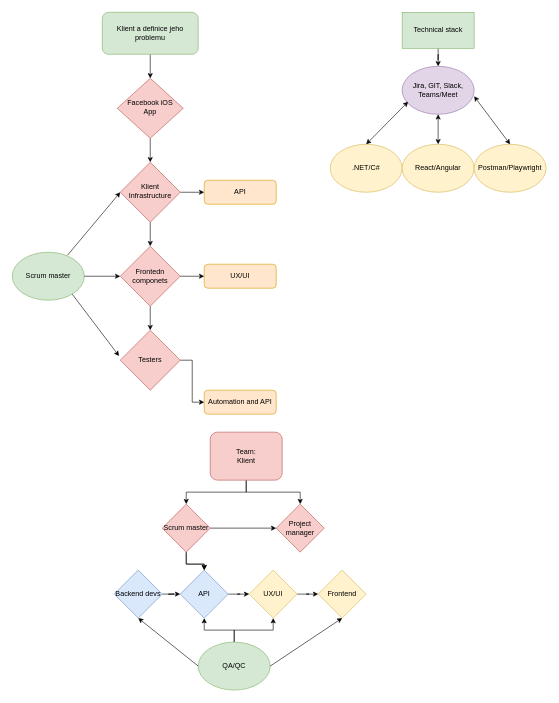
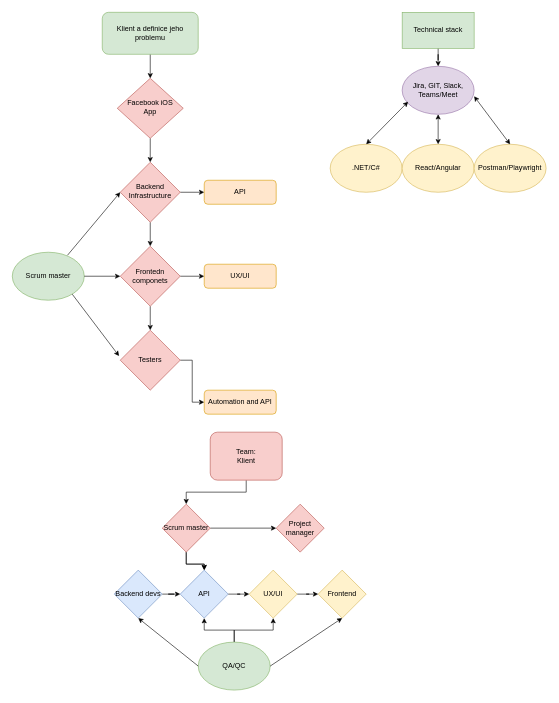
  <mxCell id="0" />
  <mxCell id="1" parent="0" />
  <mxCell id="2" value="" style="edgeStyle=orthogonalEdgeStyle;rounded=0;orthogonalLoop=1;jettySize=auto;html=1;" edge="1" parent="1" source="3" target="5"><mxGeometry relative="1" as="geometry" /></mxCell>
  <mxCell id="3" value="Klient a definice jeho problemu" style="rounded=1;whiteSpace=wrap;html=1;fontSize=12;glass=0;strokeWidth=1;shadow=0;fillColor=#d5e8d4;strokeColor=#82b366;" parent="1" vertex="1"><mxGeometry x="170" y="20" width="160" height="70" as="geometry" /></mxCell>
  <mxCell id="4" value="" style="edgeStyle=orthogonalEdgeStyle;rounded=0;orthogonalLoop=1;jettySize=auto;html=1;" edge="1" parent="1" source="5" target="8"><mxGeometry relative="1" as="geometry" /></mxCell>
  <mxCell id="5" value="Facebook iOS App" style="rhombus;whiteSpace=wrap;html=1;shadow=0;fontFamily=Helvetica;fontSize=12;align=center;strokeWidth=1;spacing=6;spacingTop=-4;fillColor=#f8cecc;strokeColor=#b85450;" parent="1" vertex="1"><mxGeometry x="195" y="130" width="110" height="100" as="geometry" /></mxCell>
  <mxCell id="6" value="" style="edgeStyle=orthogonalEdgeStyle;rounded=0;orthogonalLoop=1;jettySize=auto;html=1;" edge="1" parent="1" source="8" target="30"><mxGeometry relative="1" as="geometry" /></mxCell>
  <mxCell id="7" value="" style="edgeStyle=orthogonalEdgeStyle;rounded=0;orthogonalLoop=1;jettySize=auto;html=1;" edge="1" parent="1" source="8" target="9"><mxGeometry relative="1" as="geometry" /></mxCell>
- <mxCell id="8" value="Klient Infrastructure" style="rhombus;whiteSpace=wrap;html=1;shadow=0;fontFamily=Helvetica;fontSize=12;align=center;strokeWidth=1;spacing=6;spacingTop=-4;fillColor=#f8cecc;strokeColor=#b85450;" parent="1" vertex="1"><mxGeometry x="200" y="270" width="100" height="100" as="geometry" /></mxCell>
+ <mxCell id="8" value="Backend Infrastructure" style="rhombus;whiteSpace=wrap;html=1;shadow=0;fontFamily=Helvetica;fontSize=12;align=center;strokeWidth=1;spacing=6;spacingTop=-4;fillColor=#f8cecc;strokeColor=#b85450;" parent="1" vertex="1"><mxGeometry x="200" y="270" width="100" height="100" as="geometry" /></mxCell>
  <mxCell id="9" value="API" style="rounded=1;whiteSpace=wrap;html=1;fontSize=12;glass=0;strokeWidth=1;shadow=0;fillColor=#ffe6cc;strokeColor=#d79b00;" parent="1" vertex="1"><mxGeometry x="340" y="300" width="120" height="40" as="geometry" /></mxCell>
  <mxCell id="10" value="" style="edgeStyle=orthogonalEdgeStyle;rounded=0;orthogonalLoop=1;jettySize=auto;html=1;" edge="1" parent="1" source="12" target="16"><mxGeometry relative="1" as="geometry" /></mxCell>
- <mxCell id="11" value="" style="edgeStyle=orthogonalEdgeStyle;rounded=0;orthogonalLoop=1;jettySize=auto;html=1;" edge="1" parent="1" source="12" target="17"><mxGeometry relative="1" as="geometry" /></mxCell>
  <mxCell id="12" value="Team:&lt;br&gt;Klient" style="whiteSpace=wrap;html=1;fillColor=#f8cecc;strokeColor=#b85450;rounded=1;" vertex="1" parent="1"><mxGeometry x="350" y="720" width="120" height="80" as="geometry" /></mxCell>
  <mxCell id="13" value="" style="edgeStyle=orthogonalEdgeStyle;rounded=0;orthogonalLoop=1;jettySize=auto;html=1;" edge="1" parent="1" source="16" target="21"><mxGeometry relative="1" as="geometry" /></mxCell>
  <mxCell id="14" value="" style="edgeStyle=orthogonalEdgeStyle;rounded=0;orthogonalLoop=1;jettySize=auto;html=1;" edge="1" parent="1" source="16" target="17"><mxGeometry relative="1" as="geometry" /></mxCell>
  <mxCell id="15" value="" style="edgeStyle=orthogonalEdgeStyle;rounded=0;orthogonalLoop=1;jettySize=auto;html=1;" edge="1" parent="1" source="16" target="21"><mxGeometry relative="1" as="geometry" /></mxCell>
  <mxCell id="16" value="Scrum master" style="rhombus;whiteSpace=wrap;html=1;fillColor=#f8cecc;strokeColor=#b85450;" vertex="1" parent="1"><mxGeometry x="270" y="840" width="80" height="80" as="geometry" /></mxCell>
  <mxCell id="17" value="Project manager" style="rhombus;whiteSpace=wrap;html=1;fillColor=#f8cecc;strokeColor=#b85450;" vertex="1" parent="1"><mxGeometry x="460" y="840" width="80" height="80" as="geometry" /></mxCell>
  <mxCell id="18" value="" style="edgeStyle=orthogonalEdgeStyle;rounded=0;orthogonalLoop=1;jettySize=auto;html=1;" edge="1" parent="1" source="19" target="21"><mxGeometry relative="1" as="geometry" /></mxCell>
  <mxCell id="19" value="Backend devs" style="rhombus;whiteSpace=wrap;html=1;fillColor=#dae8fc;strokeColor=#6c8ebf;" vertex="1" parent="1"><mxGeometry x="190" y="950" width="80" height="80" as="geometry" /></mxCell>
  <mxCell id="20" value="" style="edgeStyle=orthogonalEdgeStyle;rounded=0;orthogonalLoop=1;jettySize=auto;html=1;" edge="1" parent="1" source="21" target="23"><mxGeometry relative="1" as="geometry" /></mxCell>
  <mxCell id="21" value="API" style="rhombus;whiteSpace=wrap;html=1;fillColor=#dae8fc;strokeColor=#6c8ebf;" vertex="1" parent="1"><mxGeometry x="300" y="950" width="80" height="80" as="geometry" /></mxCell>
  <mxCell id="22" value="" style="edgeStyle=orthogonalEdgeStyle;rounded=0;orthogonalLoop=1;jettySize=auto;html=1;" edge="1" parent="1" source="23" target="24"><mxGeometry relative="1" as="geometry" /></mxCell>
  <mxCell id="23" value="UX/UI" style="rhombus;whiteSpace=wrap;html=1;fillColor=#fff2cc;strokeColor=#d6b656;" vertex="1" parent="1"><mxGeometry x="415" y="950" width="80" height="80" as="geometry" /></mxCell>
  <mxCell id="24" value="Frontend" style="rhombus;whiteSpace=wrap;html=1;fillColor=#fff2cc;strokeColor=#d6b656;" vertex="1" parent="1"><mxGeometry x="530" y="950" width="80" height="80" as="geometry" /></mxCell>
  <mxCell id="25" value="" style="edgeStyle=orthogonalEdgeStyle;rounded=0;orthogonalLoop=1;jettySize=auto;html=1;" edge="1" parent="1" source="27" target="23"><mxGeometry relative="1" as="geometry" /></mxCell>
  <mxCell id="26" value="" style="edgeStyle=orthogonalEdgeStyle;rounded=0;orthogonalLoop=1;jettySize=auto;html=1;" edge="1" parent="1" source="27" target="21"><mxGeometry relative="1" as="geometry" /></mxCell>
  <mxCell id="27" value="QA/QC" style="ellipse;whiteSpace=wrap;html=1;fillColor=#d5e8d4;strokeColor=#82b366;" vertex="1" parent="1"><mxGeometry x="330" y="1070" width="120" height="80" as="geometry" /></mxCell>
  <mxCell id="28" value="" style="edgeStyle=orthogonalEdgeStyle;rounded=0;orthogonalLoop=1;jettySize=auto;html=1;" edge="1" parent="1" source="30" target="31"><mxGeometry relative="1" as="geometry" /></mxCell>
  <mxCell id="29" value="" style="edgeStyle=orthogonalEdgeStyle;rounded=0;orthogonalLoop=1;jettySize=auto;html=1;" edge="1" parent="1" source="30" target="33"><mxGeometry relative="1" as="geometry" /></mxCell>
  <mxCell id="30" value="Frontedn componets" style="rhombus;whiteSpace=wrap;html=1;fillColor=#f8cecc;strokeColor=#b85450;" vertex="1" parent="1"><mxGeometry x="200" y="410" width="100" height="100" as="geometry" /></mxCell>
  <mxCell id="31" value="UX/UI" style="rounded=1;whiteSpace=wrap;html=1;fillColor=#ffe6cc;strokeColor=#d79b00;" vertex="1" parent="1"><mxGeometry x="340" y="440" width="120" height="40" as="geometry" /></mxCell>
  <mxCell id="32" value="" style="edgeStyle=orthogonalEdgeStyle;rounded=0;orthogonalLoop=1;jettySize=auto;html=1;" edge="1" parent="1" source="33" target="38"><mxGeometry relative="1" as="geometry" /></mxCell>
  <mxCell id="33" value="Testers" style="rhombus;whiteSpace=wrap;html=1;fillColor=#f8cecc;strokeColor=#b85450;" vertex="1" parent="1"><mxGeometry x="200" y="550" width="100" height="100" as="geometry" /></mxCell>
  <mxCell id="34" value="Scrum master" style="ellipse;whiteSpace=wrap;html=1;fillColor=#d5e8d4;strokeColor=#82b366;" vertex="1" parent="1"><mxGeometry x="20" y="420" width="120" height="80" as="geometry" /></mxCell>
  <mxCell id="35" value="" style="endArrow=classic;html=1;rounded=0;exitX=0.767;exitY=0.063;exitDx=0;exitDy=0;exitPerimeter=0;" edge="1" parent="1" source="34"><mxGeometry width="50" height="50" relative="1" as="geometry"><mxPoint x="150" y="370" as="sourcePoint" /><mxPoint x="200" y="320" as="targetPoint" /></mxGeometry></mxCell>
  <mxCell id="36" value="" style="endArrow=classic;html=1;rounded=0;entryX=-0.02;entryY=0.43;entryDx=0;entryDy=0;entryPerimeter=0;" edge="1" parent="1" target="33"><mxGeometry width="50" height="50" relative="1" as="geometry"><mxPoint x="120" y="490" as="sourcePoint" /><mxPoint x="240" y="520" as="targetPoint" /></mxGeometry></mxCell>
  <mxCell id="37" value="" style="endArrow=classic;html=1;rounded=0;exitX=1;exitY=0.5;exitDx=0;exitDy=0;" edge="1" parent="1" source="34"><mxGeometry width="50" height="50" relative="1" as="geometry"><mxPoint x="150" y="510" as="sourcePoint" /><mxPoint x="200" y="460" as="targetPoint" /></mxGeometry></mxCell>
  <mxCell id="38" value="Automation and API" style="rounded=1;whiteSpace=wrap;html=1;fillColor=#ffe6cc;strokeColor=#d79b00;" vertex="1" parent="1"><mxGeometry x="340" y="650" width="120" height="40" as="geometry" /></mxCell>
  <mxCell id="39" value="" style="endArrow=classic;html=1;rounded=0;exitX=0;exitY=0.5;exitDx=0;exitDy=0;" edge="1" parent="1" source="27"><mxGeometry width="50" height="50" relative="1" as="geometry"><mxPoint x="320" y="1100" as="sourcePoint" /><mxPoint x="230" y="1030" as="targetPoint" /></mxGeometry></mxCell>
  <mxCell id="40" value="" style="endArrow=classic;html=1;rounded=0;exitX=1;exitY=0.5;exitDx=0;exitDy=0;" edge="1" parent="1" source="27"><mxGeometry width="50" height="50" relative="1" as="geometry"><mxPoint x="520" y="1080" as="sourcePoint" /><mxPoint x="570" y="1030" as="targetPoint" /></mxGeometry></mxCell>
  <mxCell id="41" value="" style="edgeStyle=orthogonalEdgeStyle;rounded=0;orthogonalLoop=1;jettySize=auto;html=1;" edge="1" parent="1" source="42" target="43"><mxGeometry relative="1" as="geometry" /></mxCell>
  <mxCell id="42" value="Technical stack" style="rounded=0;whiteSpace=wrap;html=1;fillColor=#d5e8d4;strokeColor=#82b366;" vertex="1" parent="1"><mxGeometry x="670" y="20" width="120" height="60" as="geometry" /></mxCell>
  <mxCell id="43" value="Jira, GIT, Slack, Teams/Meet" style="ellipse;whiteSpace=wrap;html=1;fillColor=#e1d5e7;strokeColor=#9673a6;" vertex="1" parent="1"><mxGeometry x="670" y="110" width="120" height="80" as="geometry" /></mxCell>
  <mxCell id="44" value=".NET/C#" style="ellipse;whiteSpace=wrap;html=1;fillColor=#fff2cc;strokeColor=#d6b656;" vertex="1" parent="1"><mxGeometry x="550" y="240" width="120" height="80" as="geometry" /></mxCell>
  <mxCell id="45" value="React/Angular" style="ellipse;whiteSpace=wrap;html=1;fillColor=#fff2cc;strokeColor=#d6b656;" vertex="1" parent="1"><mxGeometry x="670" y="240" width="120" height="80" as="geometry" /></mxCell>
  <mxCell id="46" value="Postman/Playwright" style="ellipse;whiteSpace=wrap;html=1;fillColor=#fff2cc;strokeColor=#d6b656;" vertex="1" parent="1"><mxGeometry x="790" y="240" width="120" height="80" as="geometry" /></mxCell>
  <mxCell id="47" value="" style="endArrow=classic;startArrow=classic;html=1;rounded=0;entryX=0.083;entryY=0.738;entryDx=0;entryDy=0;entryPerimeter=0;" edge="1" parent="1" target="43"><mxGeometry width="50" height="50" relative="1" as="geometry"><mxPoint x="610" y="240" as="sourcePoint" /><mxPoint x="660" y="190" as="targetPoint" /></mxGeometry></mxCell>
  <mxCell id="48" value="" style="endArrow=classic;startArrow=classic;html=1;rounded=0;" edge="1" parent="1" source="45"><mxGeometry width="50" height="50" relative="1" as="geometry"><mxPoint x="729" y="234" as="sourcePoint" /><mxPoint x="730" y="190" as="targetPoint" /></mxGeometry></mxCell>
  <mxCell id="49" value="" style="endArrow=classic;startArrow=classic;html=1;rounded=0;exitX=0.5;exitY=0;exitDx=0;exitDy=0;" edge="1" parent="1" source="46"><mxGeometry width="50" height="50" relative="1" as="geometry"><mxPoint x="810" y="230" as="sourcePoint" /><mxPoint x="790" y="160" as="targetPoint" /></mxGeometry></mxCell>
